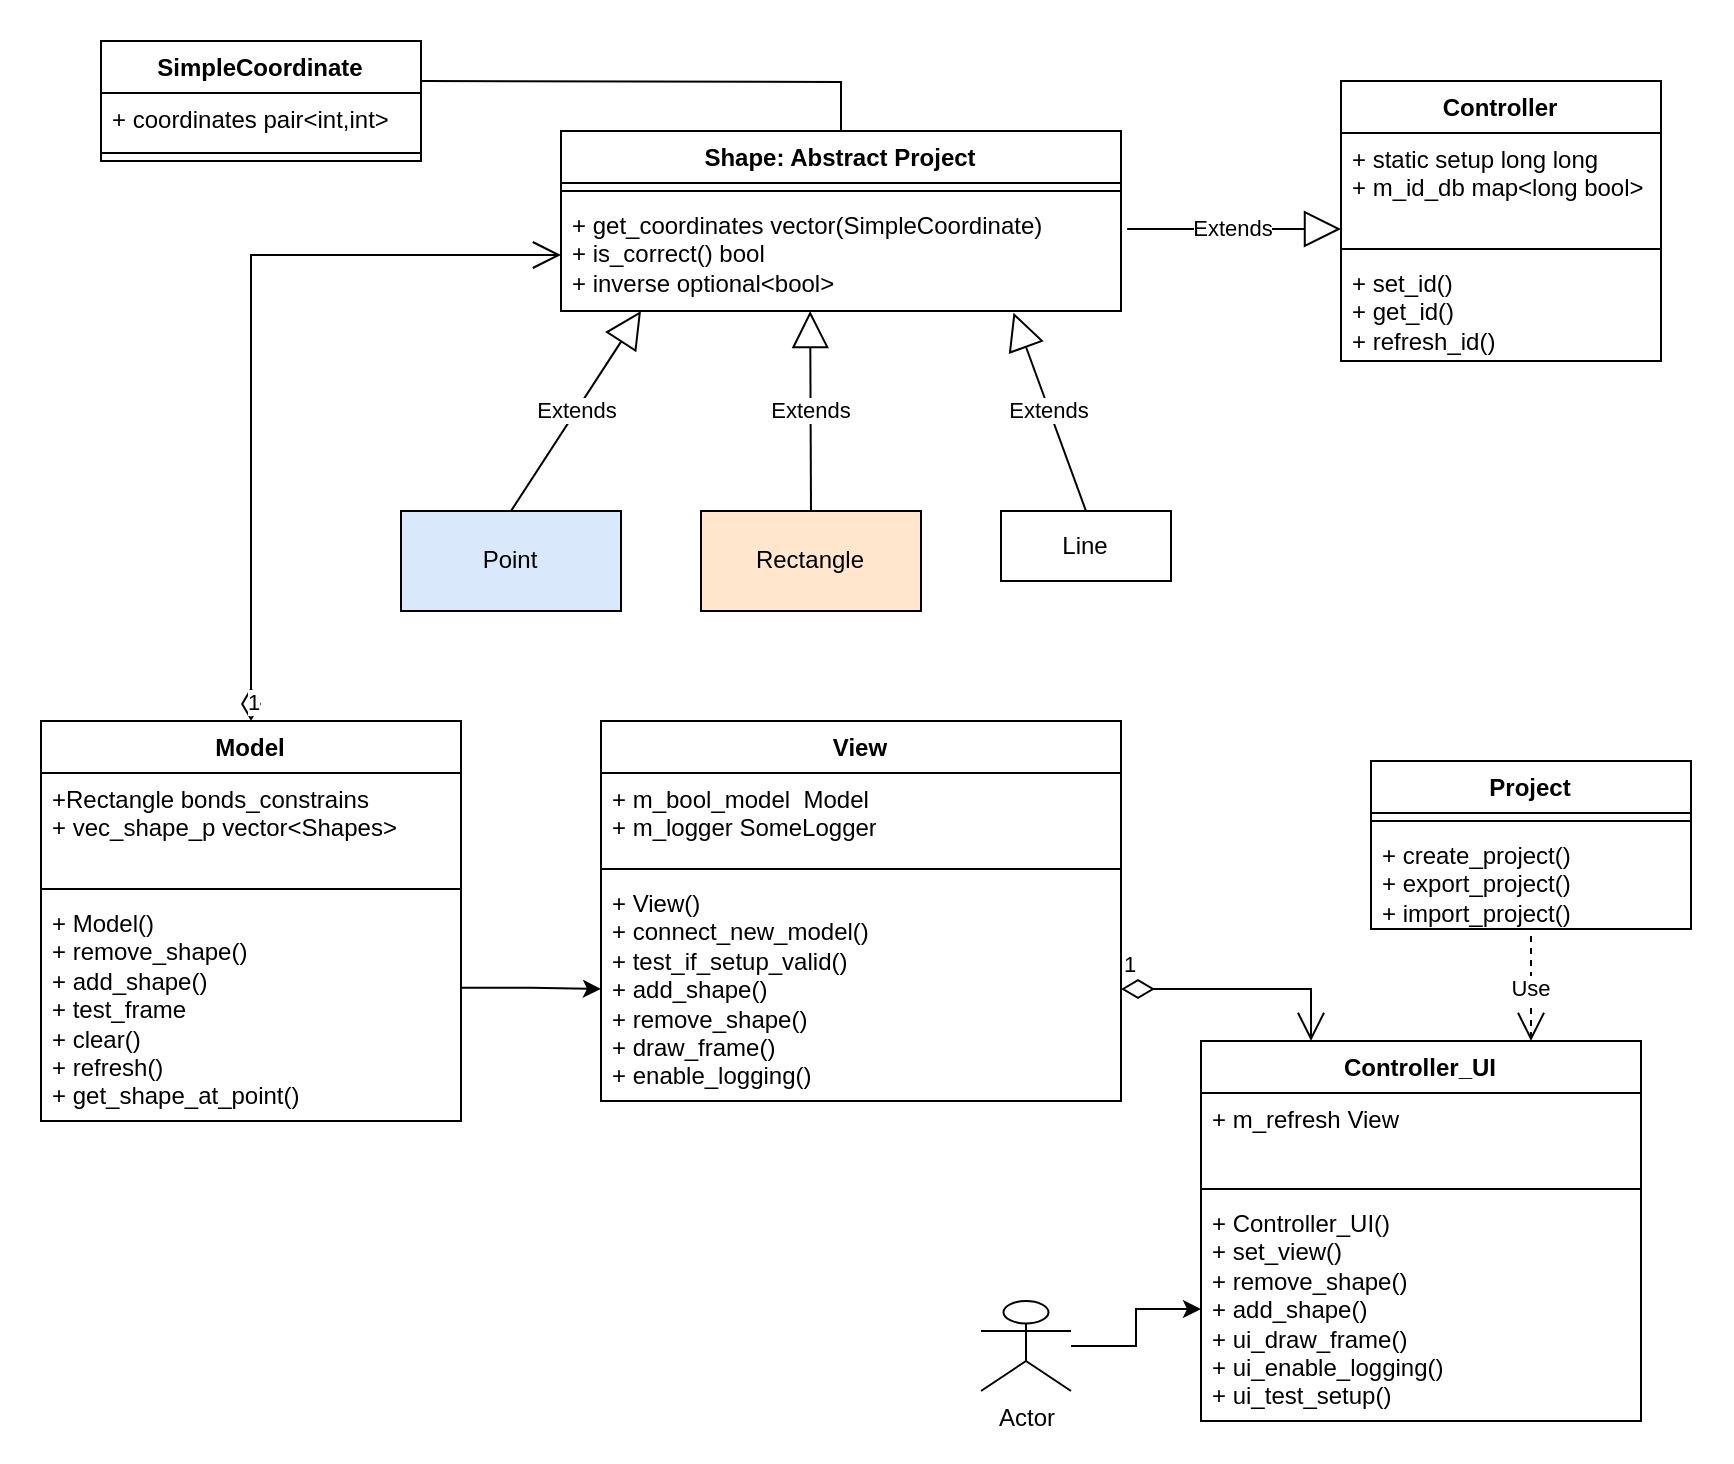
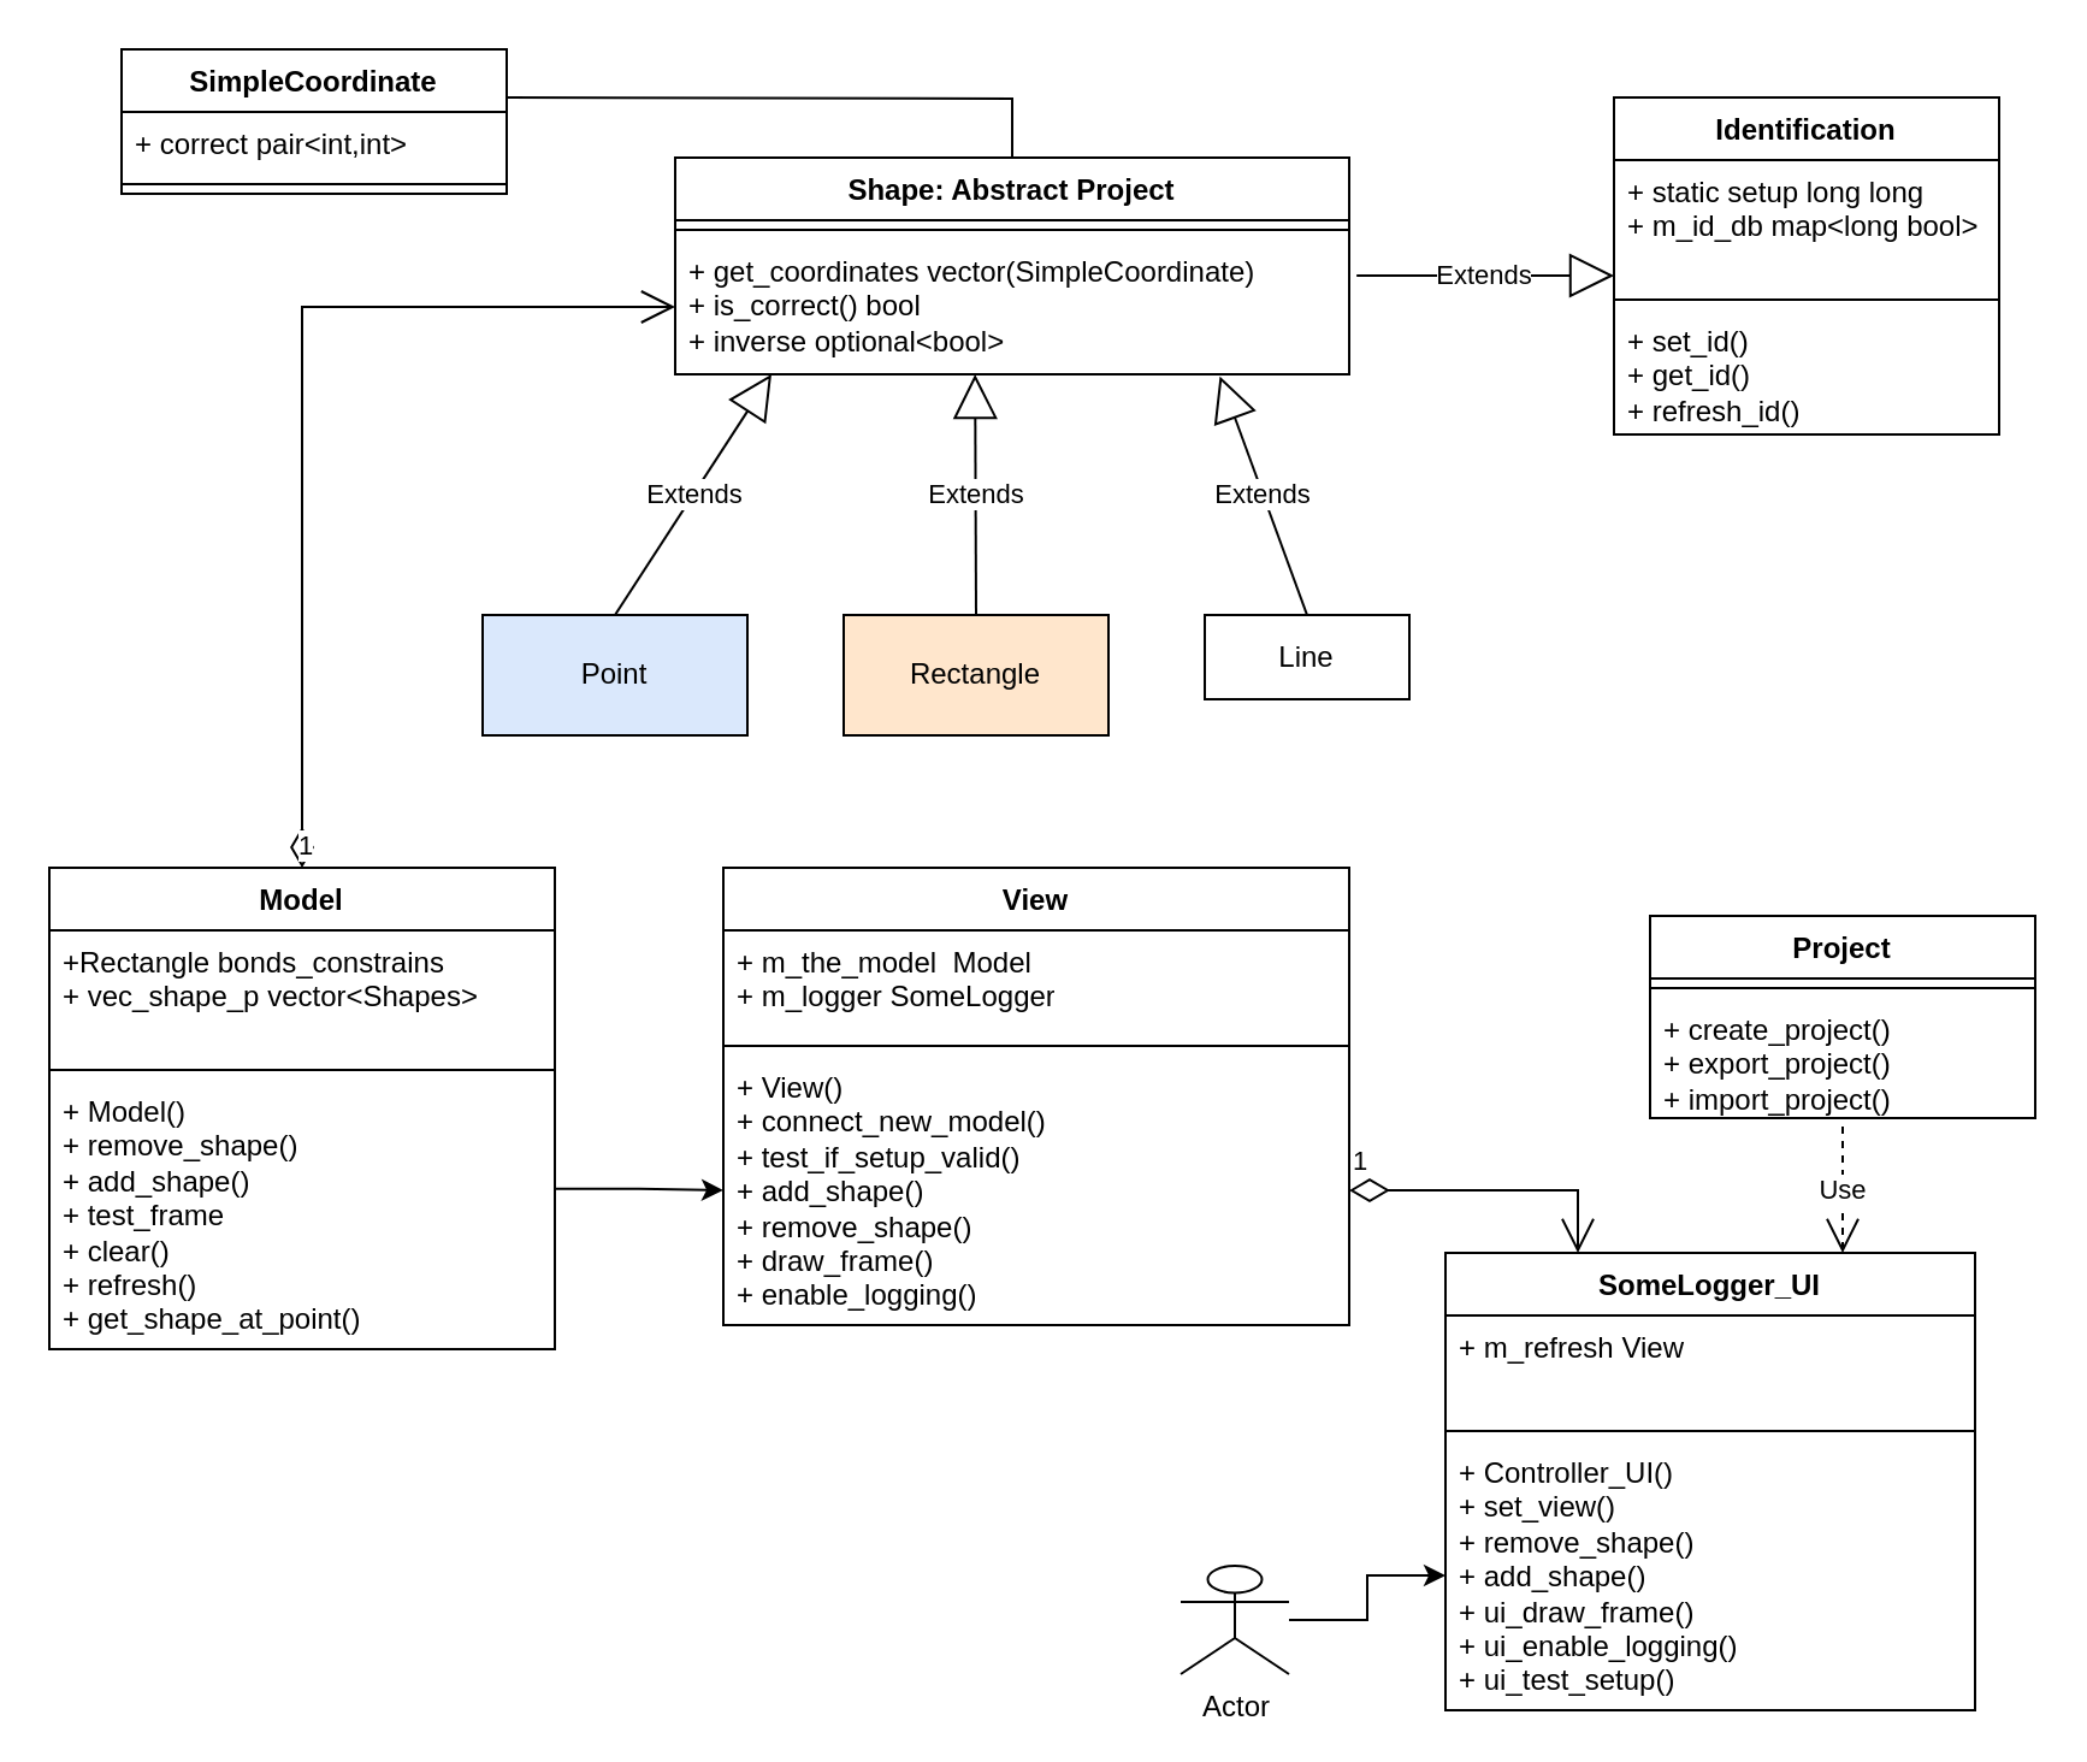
  <mxCell id="0" />
  <mxCell id="1" parent="0" />
  <mxCell id="2" value="SimpleCoordinate" style="swimlane;fontStyle=1;align=center;verticalAlign=top;childLayout=stackLayout;horizontal=1;startSize=26;horizontalStack=0;resizeParent=1;resizeParentMax=0;resizeLast=0;collapsible=1;marginBottom=0;whiteSpace=wrap;html=1;" vertex="1" parent="1"><mxGeometry x="50" y="20" width="160" height="60" as="geometry" /></mxCell>
- <mxCell id="3" value="+ coordinates pair&amp;lt;int,int&amp;gt;" style="text;strokeColor=none;fillColor=none;align=left;verticalAlign=top;spacingLeft=4;spacingRight=4;overflow=hidden;rotatable=0;points=[[0,0.5],[1,0.5]];portConstraint=eastwest;whiteSpace=wrap;html=1;" vertex="1" parent="2"><mxGeometry y="26" width="160" height="26" as="geometry" /></mxCell>
+ <mxCell id="3" value="+ correct pair&amp;lt;int,int&amp;gt;" style="text;strokeColor=none;fillColor=none;align=left;verticalAlign=top;spacingLeft=4;spacingRight=4;overflow=hidden;rotatable=0;points=[[0,0.5],[1,0.5]];portConstraint=eastwest;whiteSpace=wrap;html=1;" vertex="1" parent="2"><mxGeometry y="26" width="160" height="26" as="geometry" /></mxCell>
  <mxCell id="4" value="" style="line;strokeWidth=1;fillColor=none;align=left;verticalAlign=middle;spacingTop=-1;spacingLeft=3;spacingRight=3;rotatable=0;labelPosition=right;points=[];portConstraint=eastwest;strokeColor=inherit;" vertex="1" parent="2"><mxGeometry y="52" width="160" height="8" as="geometry" /></mxCell>
- <mxCell id="5" value="Controller" style="swimlane;fontStyle=1;align=center;verticalAlign=top;childLayout=stackLayout;horizontal=1;startSize=26;horizontalStack=0;resizeParent=1;resizeParentMax=0;resizeLast=0;collapsible=1;marginBottom=0;whiteSpace=wrap;html=1;" vertex="1" parent="1"><mxGeometry x="670" y="40" width="160" height="140" as="geometry" /></mxCell>
+ <mxCell id="5" value="Identification" style="swimlane;fontStyle=1;align=center;verticalAlign=top;childLayout=stackLayout;horizontal=1;startSize=26;horizontalStack=0;resizeParent=1;resizeParentMax=0;resizeLast=0;collapsible=1;marginBottom=0;whiteSpace=wrap;html=1;" vertex="1" parent="1"><mxGeometry x="670" y="40" width="160" height="140" as="geometry" /></mxCell>
  <mxCell id="6" value="+ static setup long long&lt;br&gt;+ m_id_db map&amp;lt;long bool&amp;gt;" style="text;strokeColor=none;fillColor=none;align=left;verticalAlign=top;spacingLeft=4;spacingRight=4;overflow=hidden;rotatable=0;points=[[0,0.5],[1,0.5]];portConstraint=eastwest;whiteSpace=wrap;html=1;" vertex="1" parent="5"><mxGeometry y="26" width="160" height="54" as="geometry" /></mxCell>
  <mxCell id="7" value="" style="line;strokeWidth=1;fillColor=none;align=left;verticalAlign=middle;spacingTop=-1;spacingLeft=3;spacingRight=3;rotatable=0;labelPosition=right;points=[];portConstraint=eastwest;strokeColor=inherit;" vertex="1" parent="5"><mxGeometry y="80" width="160" height="8" as="geometry" /></mxCell>
  <mxCell id="8" value="+ set_id()&lt;br&gt;+ get_id()&lt;br&gt;+ refresh_id()" style="text;strokeColor=none;fillColor=none;align=left;verticalAlign=top;spacingLeft=4;spacingRight=4;overflow=hidden;rotatable=0;points=[[0,0.5],[1,0.5]];portConstraint=eastwest;whiteSpace=wrap;html=1;" vertex="1" parent="5"><mxGeometry y="88" width="160" height="52" as="geometry" /></mxCell>
  <mxCell id="9" value="Shape: Abstract Project" style="swimlane;fontStyle=1;align=center;verticalAlign=top;childLayout=stackLayout;horizontal=1;startSize=26;horizontalStack=0;resizeParent=1;resizeParentMax=0;resizeLast=0;collapsible=1;marginBottom=0;whiteSpace=wrap;html=1;" vertex="1" parent="1"><mxGeometry x="280" y="65" width="280" height="90" as="geometry" /></mxCell>
  <mxCell id="10" value="" style="line;strokeWidth=1;fillColor=none;align=left;verticalAlign=middle;spacingTop=-1;spacingLeft=3;spacingRight=3;rotatable=0;labelPosition=right;points=[];portConstraint=eastwest;strokeColor=inherit;" vertex="1" parent="9"><mxGeometry y="26" width="280" height="8" as="geometry" /></mxCell>
  <mxCell id="11" value="+ get_coordinates vector(SimpleCoordinate)&lt;br&gt;+ is_correct() bool&lt;br&gt;+ inverse optional&amp;lt;bool&amp;gt;" style="text;strokeColor=none;fillColor=none;align=left;verticalAlign=top;spacingLeft=4;spacingRight=4;overflow=hidden;rotatable=0;points=[[0,0.5],[1,0.5]];portConstraint=eastwest;whiteSpace=wrap;html=1;" vertex="1" parent="9"><mxGeometry y="34" width="280" height="56" as="geometry" /></mxCell>
  <mxCell id="12" value="Point" style="html=1;whiteSpace=wrap;fillColor=#dae8fc;" vertex="1" parent="1"><mxGeometry x="200" y="255" width="110" height="50" as="geometry" /></mxCell>
  <mxCell id="13" value="Rectangle" style="html=1;whiteSpace=wrap;fillColor=#ffe6cc;" vertex="1" parent="1"><mxGeometry x="350" y="255" width="110" height="50" as="geometry" /></mxCell>
  <mxCell id="14" value="Line" style="html=1;whiteSpace=wrap;" vertex="1" parent="1"><mxGeometry x="500" y="255" width="85" height="35" as="geometry" /></mxCell>
  <mxCell id="15" value="Extends" style="endArrow=block;endSize=16;endFill=0;html=1;rounded=0;entryX=0.5;entryY=1.071;entryDx=0;entryDy=0;entryPerimeter=0;exitX=0.5;exitY=0;exitDx=0;exitDy=0;" edge="1" parent="1" source="13"><mxGeometry width="160" relative="1" as="geometry"><mxPoint x="404.58" y="285" as="sourcePoint" /><mxPoint x="404.58" y="154.996" as="targetPoint" /></mxGeometry></mxCell>
  <mxCell id="16" value="Extends" style="endArrow=block;endSize=16;endFill=0;html=1;rounded=0;entryX=0.5;entryY=1.071;entryDx=0;entryDy=0;entryPerimeter=0;exitX=0.5;exitY=0;exitDx=0;exitDy=0;" edge="1" parent="1" source="12"><mxGeometry width="160" relative="1" as="geometry"><mxPoint x="250" y="215" as="sourcePoint" /><mxPoint x="320" y="154.996" as="targetPoint" /></mxGeometry></mxCell>
  <mxCell id="17" value="Extends" style="endArrow=block;endSize=16;endFill=0;html=1;rounded=0;entryX=0.808;entryY=1.015;entryDx=0;entryDy=0;exitX=0.5;exitY=0;exitDx=0;exitDy=0;entryPerimeter=0;" edge="1" parent="1" source="14" target="11"><mxGeometry width="160" relative="1" as="geometry"><mxPoint x="430" y="255" as="sourcePoint" /><mxPoint x="495" y="154.996" as="targetPoint" /></mxGeometry></mxCell>
  <mxCell id="18" value="Extends" style="endArrow=block;endSize=16;endFill=0;html=1;rounded=0;exitX=1.011;exitY=0.268;exitDx=0;exitDy=0;exitPerimeter=0;" edge="1" parent="1" source="11"><mxGeometry width="160" relative="1" as="geometry"><mxPoint x="645" y="65" as="sourcePoint" /><mxPoint x="670" y="114" as="targetPoint" /></mxGeometry></mxCell>
  <mxCell id="19" value="Model" style="swimlane;fontStyle=1;align=center;verticalAlign=top;childLayout=stackLayout;horizontal=1;startSize=26;horizontalStack=0;resizeParent=1;resizeParentMax=0;resizeLast=0;collapsible=1;marginBottom=0;whiteSpace=wrap;html=1;" vertex="1" parent="1"><mxGeometry x="20" y="360" width="210" height="200" as="geometry" /></mxCell>
  <mxCell id="20" value="+Rectangle bonds_constrains&lt;br&gt;+ vec_shape_p vector&amp;lt;Shapes&amp;gt;" style="text;strokeColor=none;fillColor=none;align=left;verticalAlign=top;spacingLeft=4;spacingRight=4;overflow=hidden;rotatable=0;points=[[0,0.5],[1,0.5]];portConstraint=eastwest;whiteSpace=wrap;html=1;" vertex="1" parent="19"><mxGeometry y="26" width="210" height="54" as="geometry" /></mxCell>
  <mxCell id="21" value="" style="line;strokeWidth=1;fillColor=none;align=left;verticalAlign=middle;spacingTop=-1;spacingLeft=3;spacingRight=3;rotatable=0;labelPosition=right;points=[];portConstraint=eastwest;strokeColor=inherit;" vertex="1" parent="19"><mxGeometry y="80" width="210" height="8" as="geometry" /></mxCell>
  <mxCell id="22" value="+ Model()&lt;br&gt;+ remove_shape()&lt;br&gt;+ add_shape()&lt;br&gt;+ test_frame&lt;br&gt;+ clear()&lt;br&gt;+ refresh()&lt;br&gt;+ get_shape_at_point()" style="text;strokeColor=none;fillColor=none;align=left;verticalAlign=top;spacingLeft=4;spacingRight=4;overflow=hidden;rotatable=0;points=[[0,0.5],[1,0.5]];portConstraint=eastwest;whiteSpace=wrap;html=1;" vertex="1" parent="19"><mxGeometry y="88" width="210" height="112" as="geometry" /></mxCell>
  <mxCell id="23" value="View" style="swimlane;fontStyle=1;align=center;verticalAlign=top;childLayout=stackLayout;horizontal=1;startSize=26;horizontalStack=0;resizeParent=1;resizeParentMax=0;resizeLast=0;collapsible=1;marginBottom=0;whiteSpace=wrap;html=1;" vertex="1" parent="1"><mxGeometry x="300" y="360" width="260" height="190" as="geometry" /></mxCell>
- <mxCell id="24" value="+ m_bool_model&amp;nbsp; Model&lt;br&gt;+ m_logger SomeLogger" style="text;strokeColor=none;fillColor=none;align=left;verticalAlign=top;spacingLeft=4;spacingRight=4;overflow=hidden;rotatable=0;points=[[0,0.5],[1,0.5]];portConstraint=eastwest;whiteSpace=wrap;html=1;" vertex="1" parent="23"><mxGeometry y="26" width="260" height="44" as="geometry" /></mxCell>
+ <mxCell id="24" value="+ m_the_model&amp;nbsp; Model&lt;br&gt;+ m_logger SomeLogger" style="text;strokeColor=none;fillColor=none;align=left;verticalAlign=top;spacingLeft=4;spacingRight=4;overflow=hidden;rotatable=0;points=[[0,0.5],[1,0.5]];portConstraint=eastwest;whiteSpace=wrap;html=1;" vertex="1" parent="23"><mxGeometry y="26" width="260" height="44" as="geometry" /></mxCell>
  <mxCell id="25" value="" style="line;strokeWidth=1;fillColor=none;align=left;verticalAlign=middle;spacingTop=-1;spacingLeft=3;spacingRight=3;rotatable=0;labelPosition=right;points=[];portConstraint=eastwest;strokeColor=inherit;" vertex="1" parent="23"><mxGeometry y="70" width="260" height="8" as="geometry" /></mxCell>
  <mxCell id="26" value="+ View()&lt;br&gt;+ connect_new_model()&lt;br&gt;+ test_if_setup_valid()&lt;br&gt;+ add_shape()&lt;br&gt;+ remove_shape()&lt;br&gt;+ draw_frame()&lt;br&gt;+ enable_logging()" style="text;strokeColor=none;fillColor=none;align=left;verticalAlign=top;spacingLeft=4;spacingRight=4;overflow=hidden;rotatable=0;points=[[0,0.5],[1,0.5]];portConstraint=eastwest;whiteSpace=wrap;html=1;" vertex="1" parent="23"><mxGeometry y="78" width="260" height="112" as="geometry" /></mxCell>
- <mxCell id="27" value="Controller_UI" style="swimlane;fontStyle=1;align=center;verticalAlign=top;childLayout=stackLayout;horizontal=1;startSize=26;horizontalStack=0;resizeParent=1;resizeParentMax=0;resizeLast=0;collapsible=1;marginBottom=0;whiteSpace=wrap;html=1;" vertex="1" parent="1"><mxGeometry x="600" y="520" width="220" height="190" as="geometry" /></mxCell>
+ <mxCell id="27" value="SomeLogger_UI" style="swimlane;fontStyle=1;align=center;verticalAlign=top;childLayout=stackLayout;horizontal=1;startSize=26;horizontalStack=0;resizeParent=1;resizeParentMax=0;resizeLast=0;collapsible=1;marginBottom=0;whiteSpace=wrap;html=1;" vertex="1" parent="1"><mxGeometry x="600" y="520" width="220" height="190" as="geometry" /></mxCell>
  <mxCell id="28" value="+ m_refresh View" style="text;strokeColor=none;fillColor=none;align=left;verticalAlign=top;spacingLeft=4;spacingRight=4;overflow=hidden;rotatable=0;points=[[0,0.5],[1,0.5]];portConstraint=eastwest;whiteSpace=wrap;html=1;" vertex="1" parent="27"><mxGeometry y="26" width="220" height="44" as="geometry" /></mxCell>
  <mxCell id="29" value="" style="line;strokeWidth=1;fillColor=none;align=left;verticalAlign=middle;spacingTop=-1;spacingLeft=3;spacingRight=3;rotatable=0;labelPosition=right;points=[];portConstraint=eastwest;strokeColor=inherit;" vertex="1" parent="27"><mxGeometry y="70" width="220" height="8" as="geometry" /></mxCell>
  <mxCell id="30" value="+ Controller_UI()&lt;br&gt;+ set_view()&lt;br&gt;+ remove_shape()&lt;br&gt;+ add_shape()&lt;br&gt;+ ui_draw_frame()&lt;br&gt;+ ui_enable_logging()&lt;br&gt;+ ui_test_setup()" style="text;strokeColor=none;fillColor=none;align=left;verticalAlign=top;spacingLeft=4;spacingRight=4;overflow=hidden;rotatable=0;points=[[0,0.5],[1,0.5]];portConstraint=eastwest;whiteSpace=wrap;html=1;" vertex="1" parent="27"><mxGeometry y="78" width="220" height="112" as="geometry" /></mxCell>
  <mxCell id="31" value="Project" style="swimlane;fontStyle=1;align=center;verticalAlign=top;childLayout=stackLayout;horizontal=1;startSize=26;horizontalStack=0;resizeParent=1;resizeParentMax=0;resizeLast=0;collapsible=1;marginBottom=0;whiteSpace=wrap;html=1;" vertex="1" parent="1"><mxGeometry x="685" y="380" width="160" height="84" as="geometry" /></mxCell>
  <mxCell id="32" value="" style="line;strokeWidth=1;fillColor=none;align=left;verticalAlign=middle;spacingTop=-1;spacingLeft=3;spacingRight=3;rotatable=0;labelPosition=right;points=[];portConstraint=eastwest;strokeColor=inherit;" vertex="1" parent="31"><mxGeometry y="26" width="160" height="8" as="geometry" /></mxCell>
  <mxCell id="33" value="+ create_project()&lt;br style=&quot;border-color: var(--border-color);&quot;&gt;+ export_project()&lt;br style=&quot;border-color: var(--border-color);&quot;&gt;+ import_project()" style="text;strokeColor=none;fillColor=none;align=left;verticalAlign=top;spacingLeft=4;spacingRight=4;overflow=hidden;rotatable=0;points=[[0,0.5],[1,0.5]];portConstraint=eastwest;whiteSpace=wrap;html=1;" vertex="1" parent="31"><mxGeometry y="34" width="160" height="50" as="geometry" /></mxCell>
  <mxCell id="34" value="Use" style="endArrow=open;endSize=12;dashed=1;html=1;rounded=0;entryX=0.75;entryY=0;entryDx=0;entryDy=0;exitX=0.5;exitY=1.07;exitDx=0;exitDy=0;exitPerimeter=0;" edge="1" parent="1" source="33" target="27"><mxGeometry width="160" relative="1" as="geometry"><mxPoint x="570" y="490" as="sourcePoint" /><mxPoint x="730" y="490" as="targetPoint" /></mxGeometry></mxCell>
  <mxCell id="35" style="edgeStyle=orthogonalEdgeStyle;rounded=0;orthogonalLoop=1;jettySize=auto;html=1;entryX=0;entryY=0.5;entryDx=0;entryDy=0;" edge="1" parent="1" source="36" target="30"><mxGeometry relative="1" as="geometry" /></mxCell>
  <mxCell id="36" value="Actor" style="shape=umlActor;verticalLabelPosition=bottom;verticalAlign=top;html=1;" vertex="1" parent="1"><mxGeometry x="490" y="650" width="45" height="45" as="geometry" /></mxCell>
  <mxCell id="37" value="1" style="endArrow=open;html=1;endSize=12;startArrow=diamondThin;startSize=14;startFill=0;edgeStyle=orthogonalEdgeStyle;align=left;verticalAlign=bottom;rounded=0;entryX=0.25;entryY=0;entryDx=0;entryDy=0;" edge="1" parent="1" source="26" target="27"><mxGeometry x="-1" y="3" relative="1" as="geometry"><mxPoint x="550" y="474" as="sourcePoint" /><mxPoint x="430" y="134" as="targetPoint" /></mxGeometry></mxCell>
  <mxCell id="38" value="1" style="endArrow=open;html=1;endSize=12;startArrow=diamondThin;startSize=14;startFill=0;edgeStyle=orthogonalEdgeStyle;align=left;verticalAlign=bottom;rounded=0;exitX=0.5;exitY=0;exitDx=0;exitDy=0;entryX=0;entryY=0.5;entryDx=0;entryDy=0;" edge="1" parent="1" source="19" target="11"><mxGeometry x="-1" y="3" relative="1" as="geometry"><mxPoint x="70" y="250" as="sourcePoint" /><mxPoint x="140" y="170" as="targetPoint" /></mxGeometry></mxCell>
  <mxCell id="39" value="" style="endArrow=none;html=1;edgeStyle=orthogonalEdgeStyle;rounded=0;" edge="1" parent="1" target="9"><mxGeometry relative="1" as="geometry"><mxPoint x="210" y="40" as="sourcePoint" /><mxPoint x="370" y="40" as="targetPoint" /></mxGeometry></mxCell>
  <mxCell id="40" style="edgeStyle=orthogonalEdgeStyle;rounded=0;orthogonalLoop=1;jettySize=auto;html=1;exitX=1;exitY=0.405;exitDx=0;exitDy=0;exitPerimeter=0;" edge="1" parent="1" source="22" target="26"><mxGeometry relative="1" as="geometry" /></mxCell>
